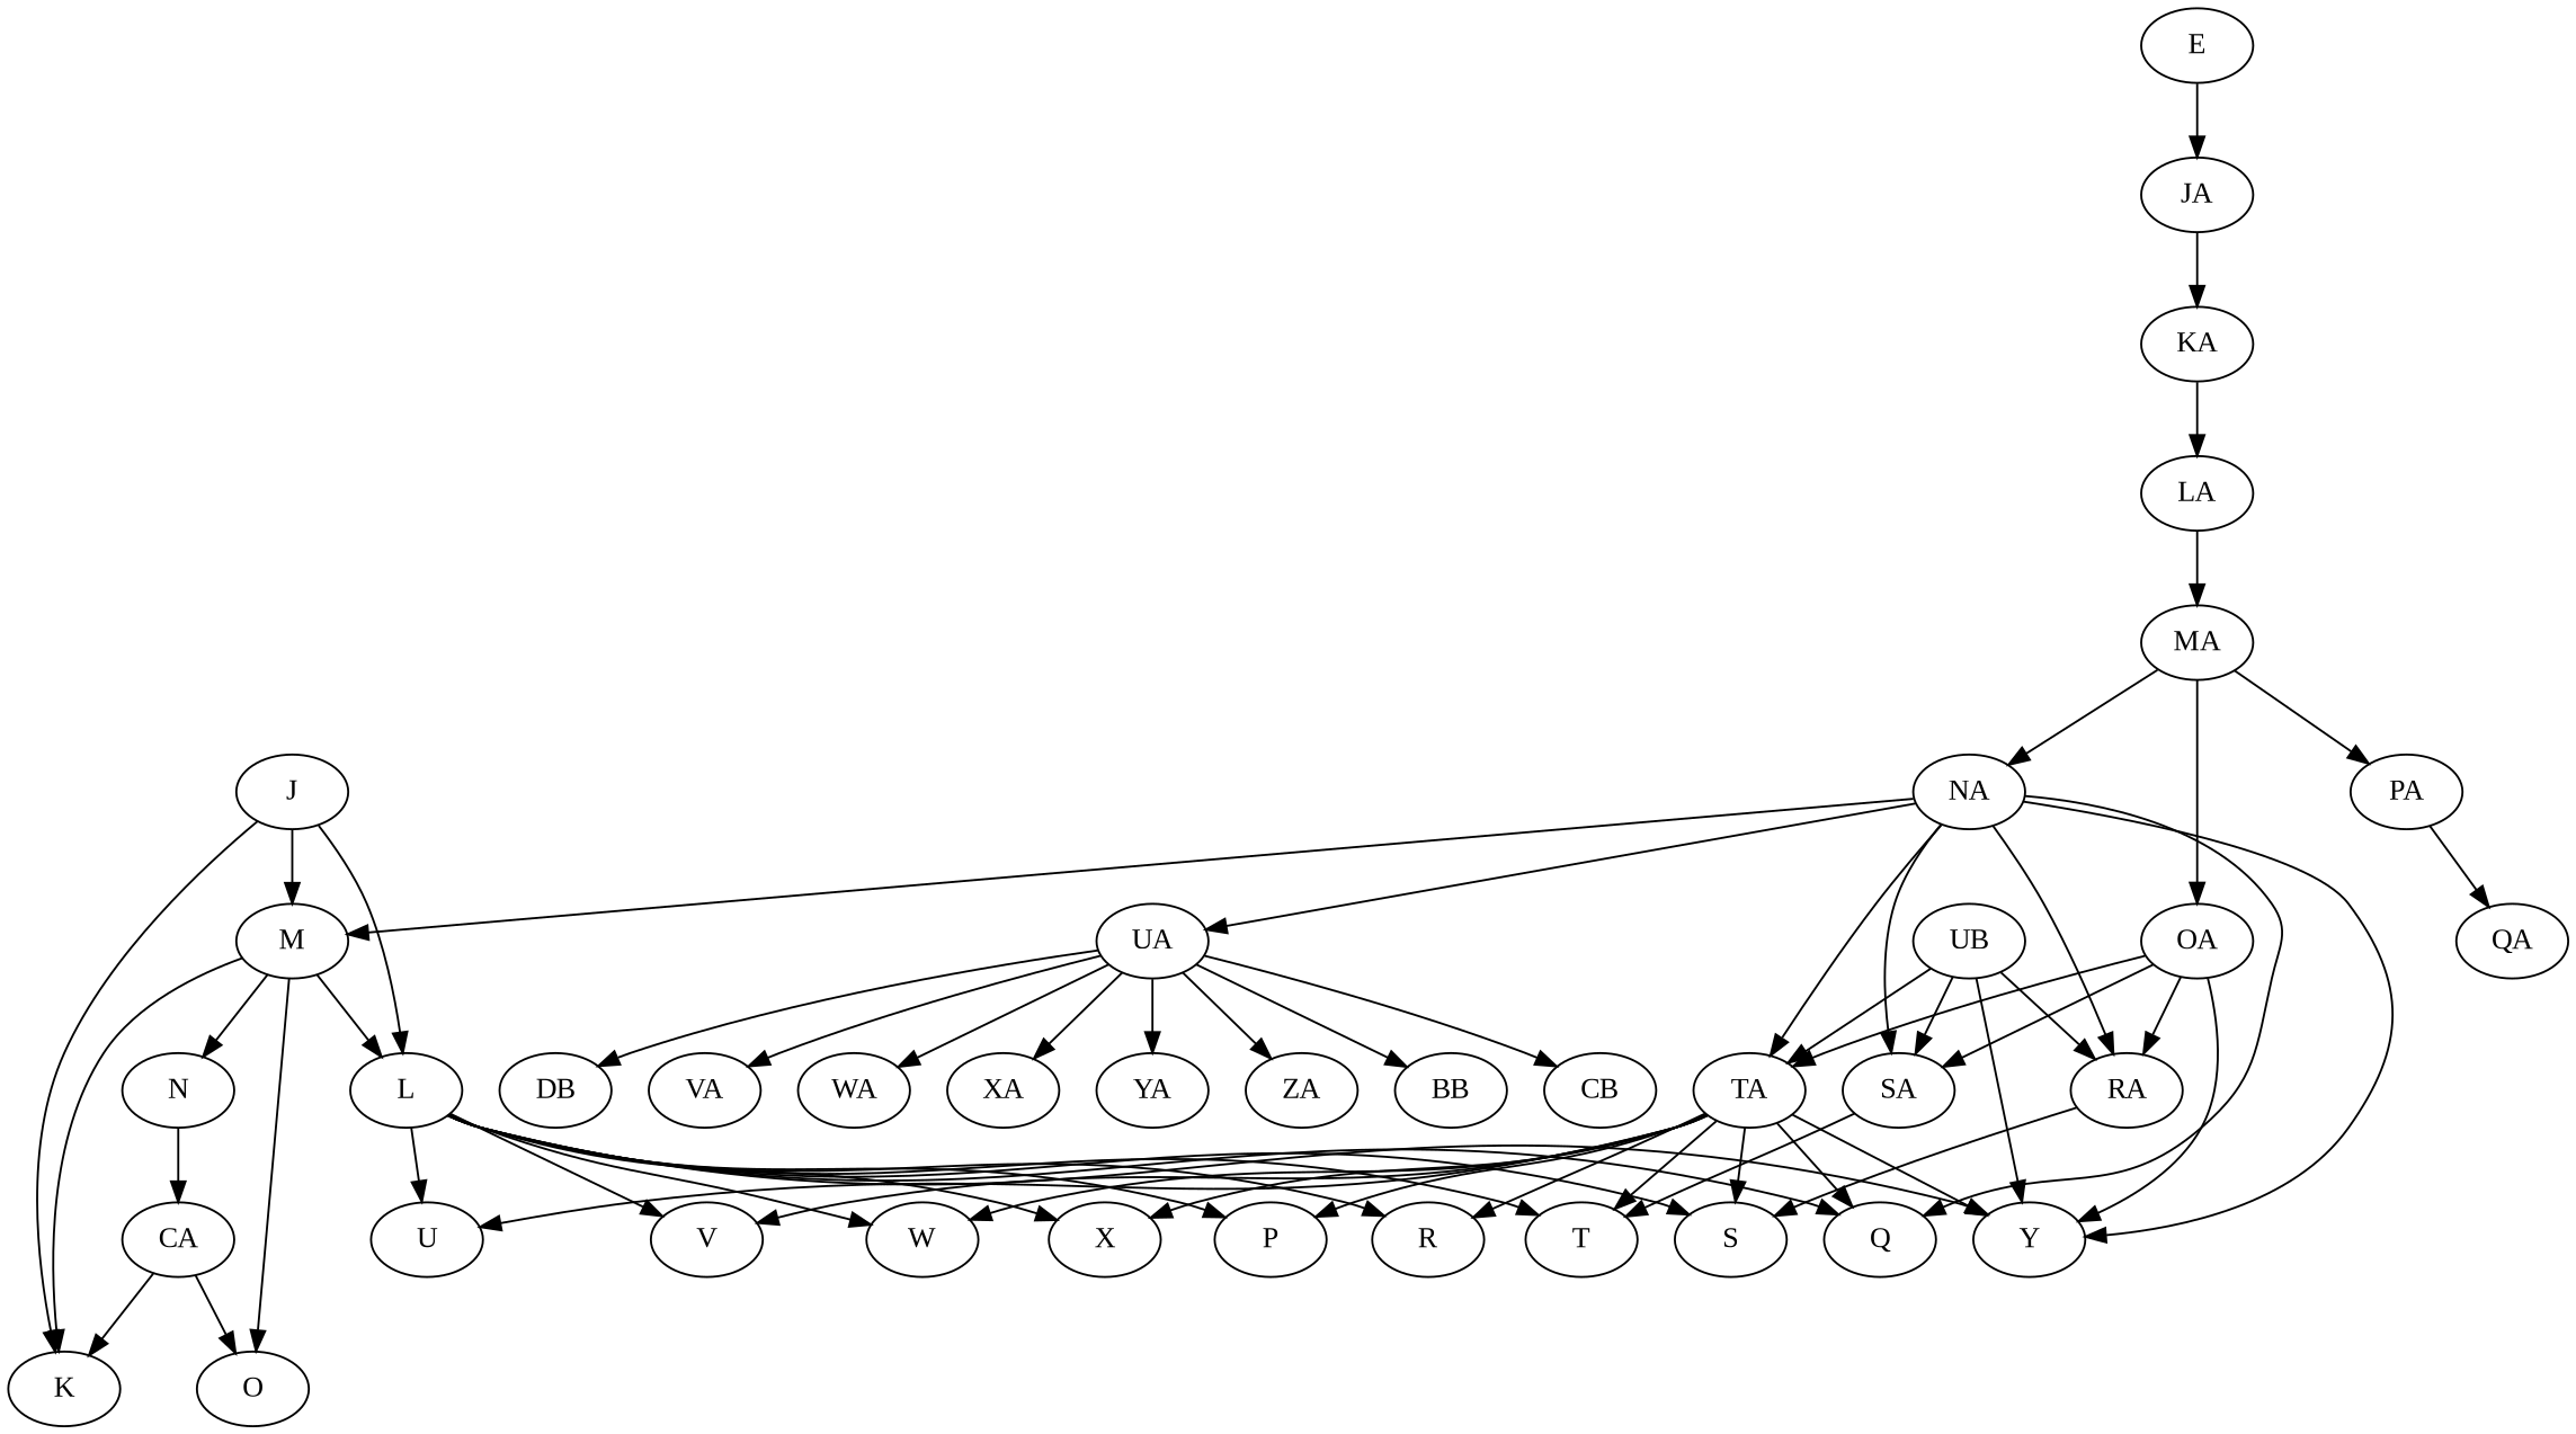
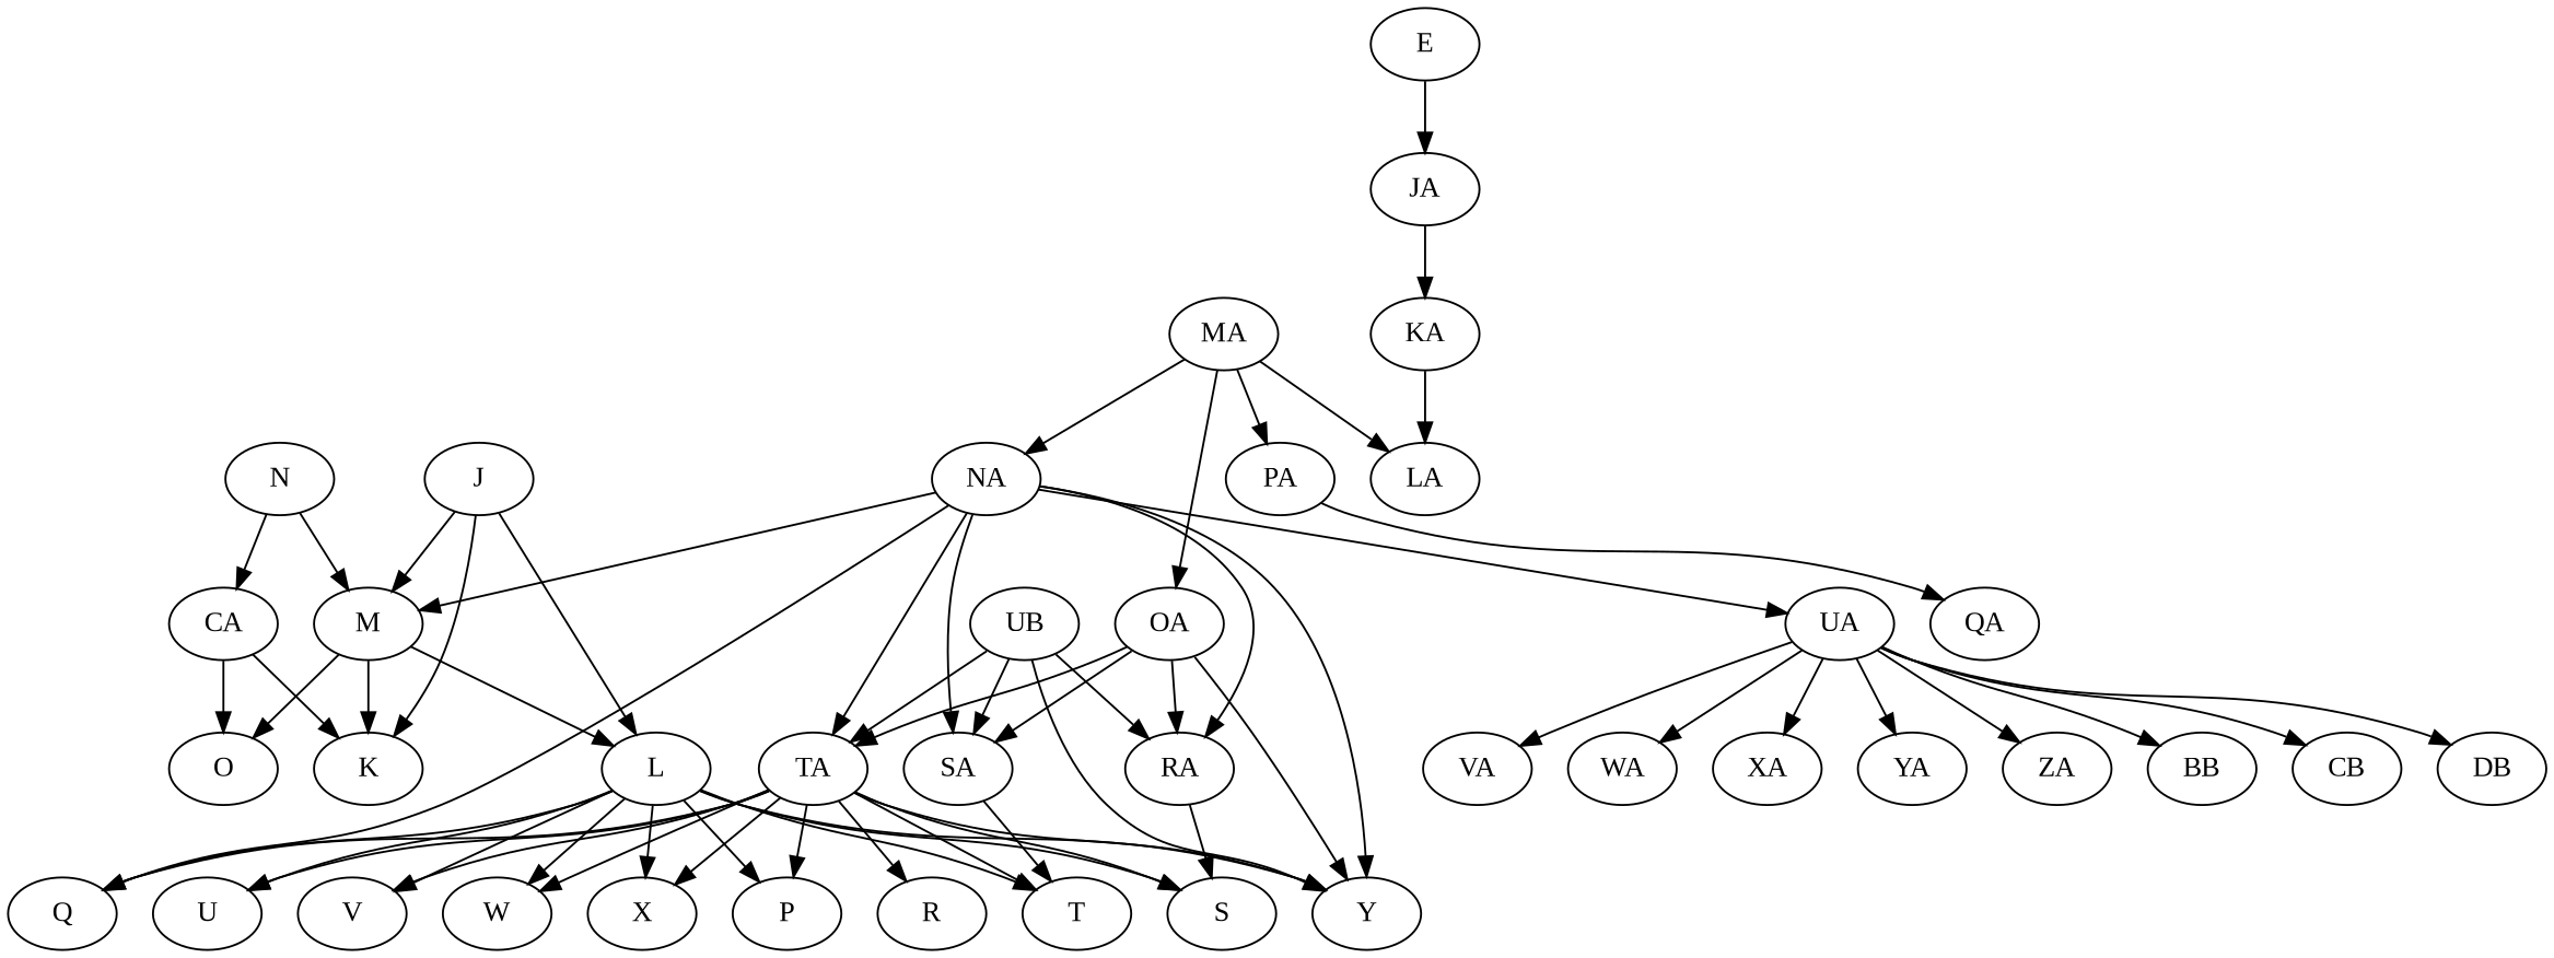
  digraph {
    fontname="Liberation Serif"
    node [fontname="Liberation Serif"]
    edge [fontname="Liberation Serif"]
    CA
    K
    O
    E
    JA
    KA
    LA
    J
    L
    M
    P
    Q
    R
    S
    T
    U
    V
    W
    X
    Y
    N
    MA
    NA
    OA
    PA
    RA
    SA
    TA
    UA
    QA
    BB
    CB
    DB
    VA
    WA
    XA
    YA
    ZA
    UB
    CA -> K
    CA -> O
    E -> JA
    JA -> KA
    KA -> LA
-   LA -> MA
+   MA -> LA
    J -> K
    J -> L
    J -> M
    L -> P
    L -> Q
-   L -> R
    L -> S
    L -> T
    L -> U
    L -> V
    L -> W
    L -> X
    L -> Y
    M -> K
    M -> O
    M -> L
-   M -> N
+   N -> M
    N -> CA
    MA -> NA
    MA -> OA
    MA -> PA
    NA -> M
    NA -> Q
    NA -> Y
    NA -> RA
    NA -> SA
    NA -> TA
    NA -> UA
    OA -> Y
    OA -> RA
    OA -> SA
    OA -> TA
    PA -> QA
    RA -> S
    SA -> T
    TA -> P
    TA -> Q
    TA -> R
    TA -> S
    TA -> T
    TA -> U
    TA -> V
    TA -> W
    TA -> X
    TA -> Y
    UA -> BB
    UA -> CB
    UA -> DB
    UA -> VA
    UA -> WA
    UA -> XA
    UA -> YA
    UA -> ZA
    UB -> Y
    UB -> RA
    UB -> SA
    UB -> TA
  }
